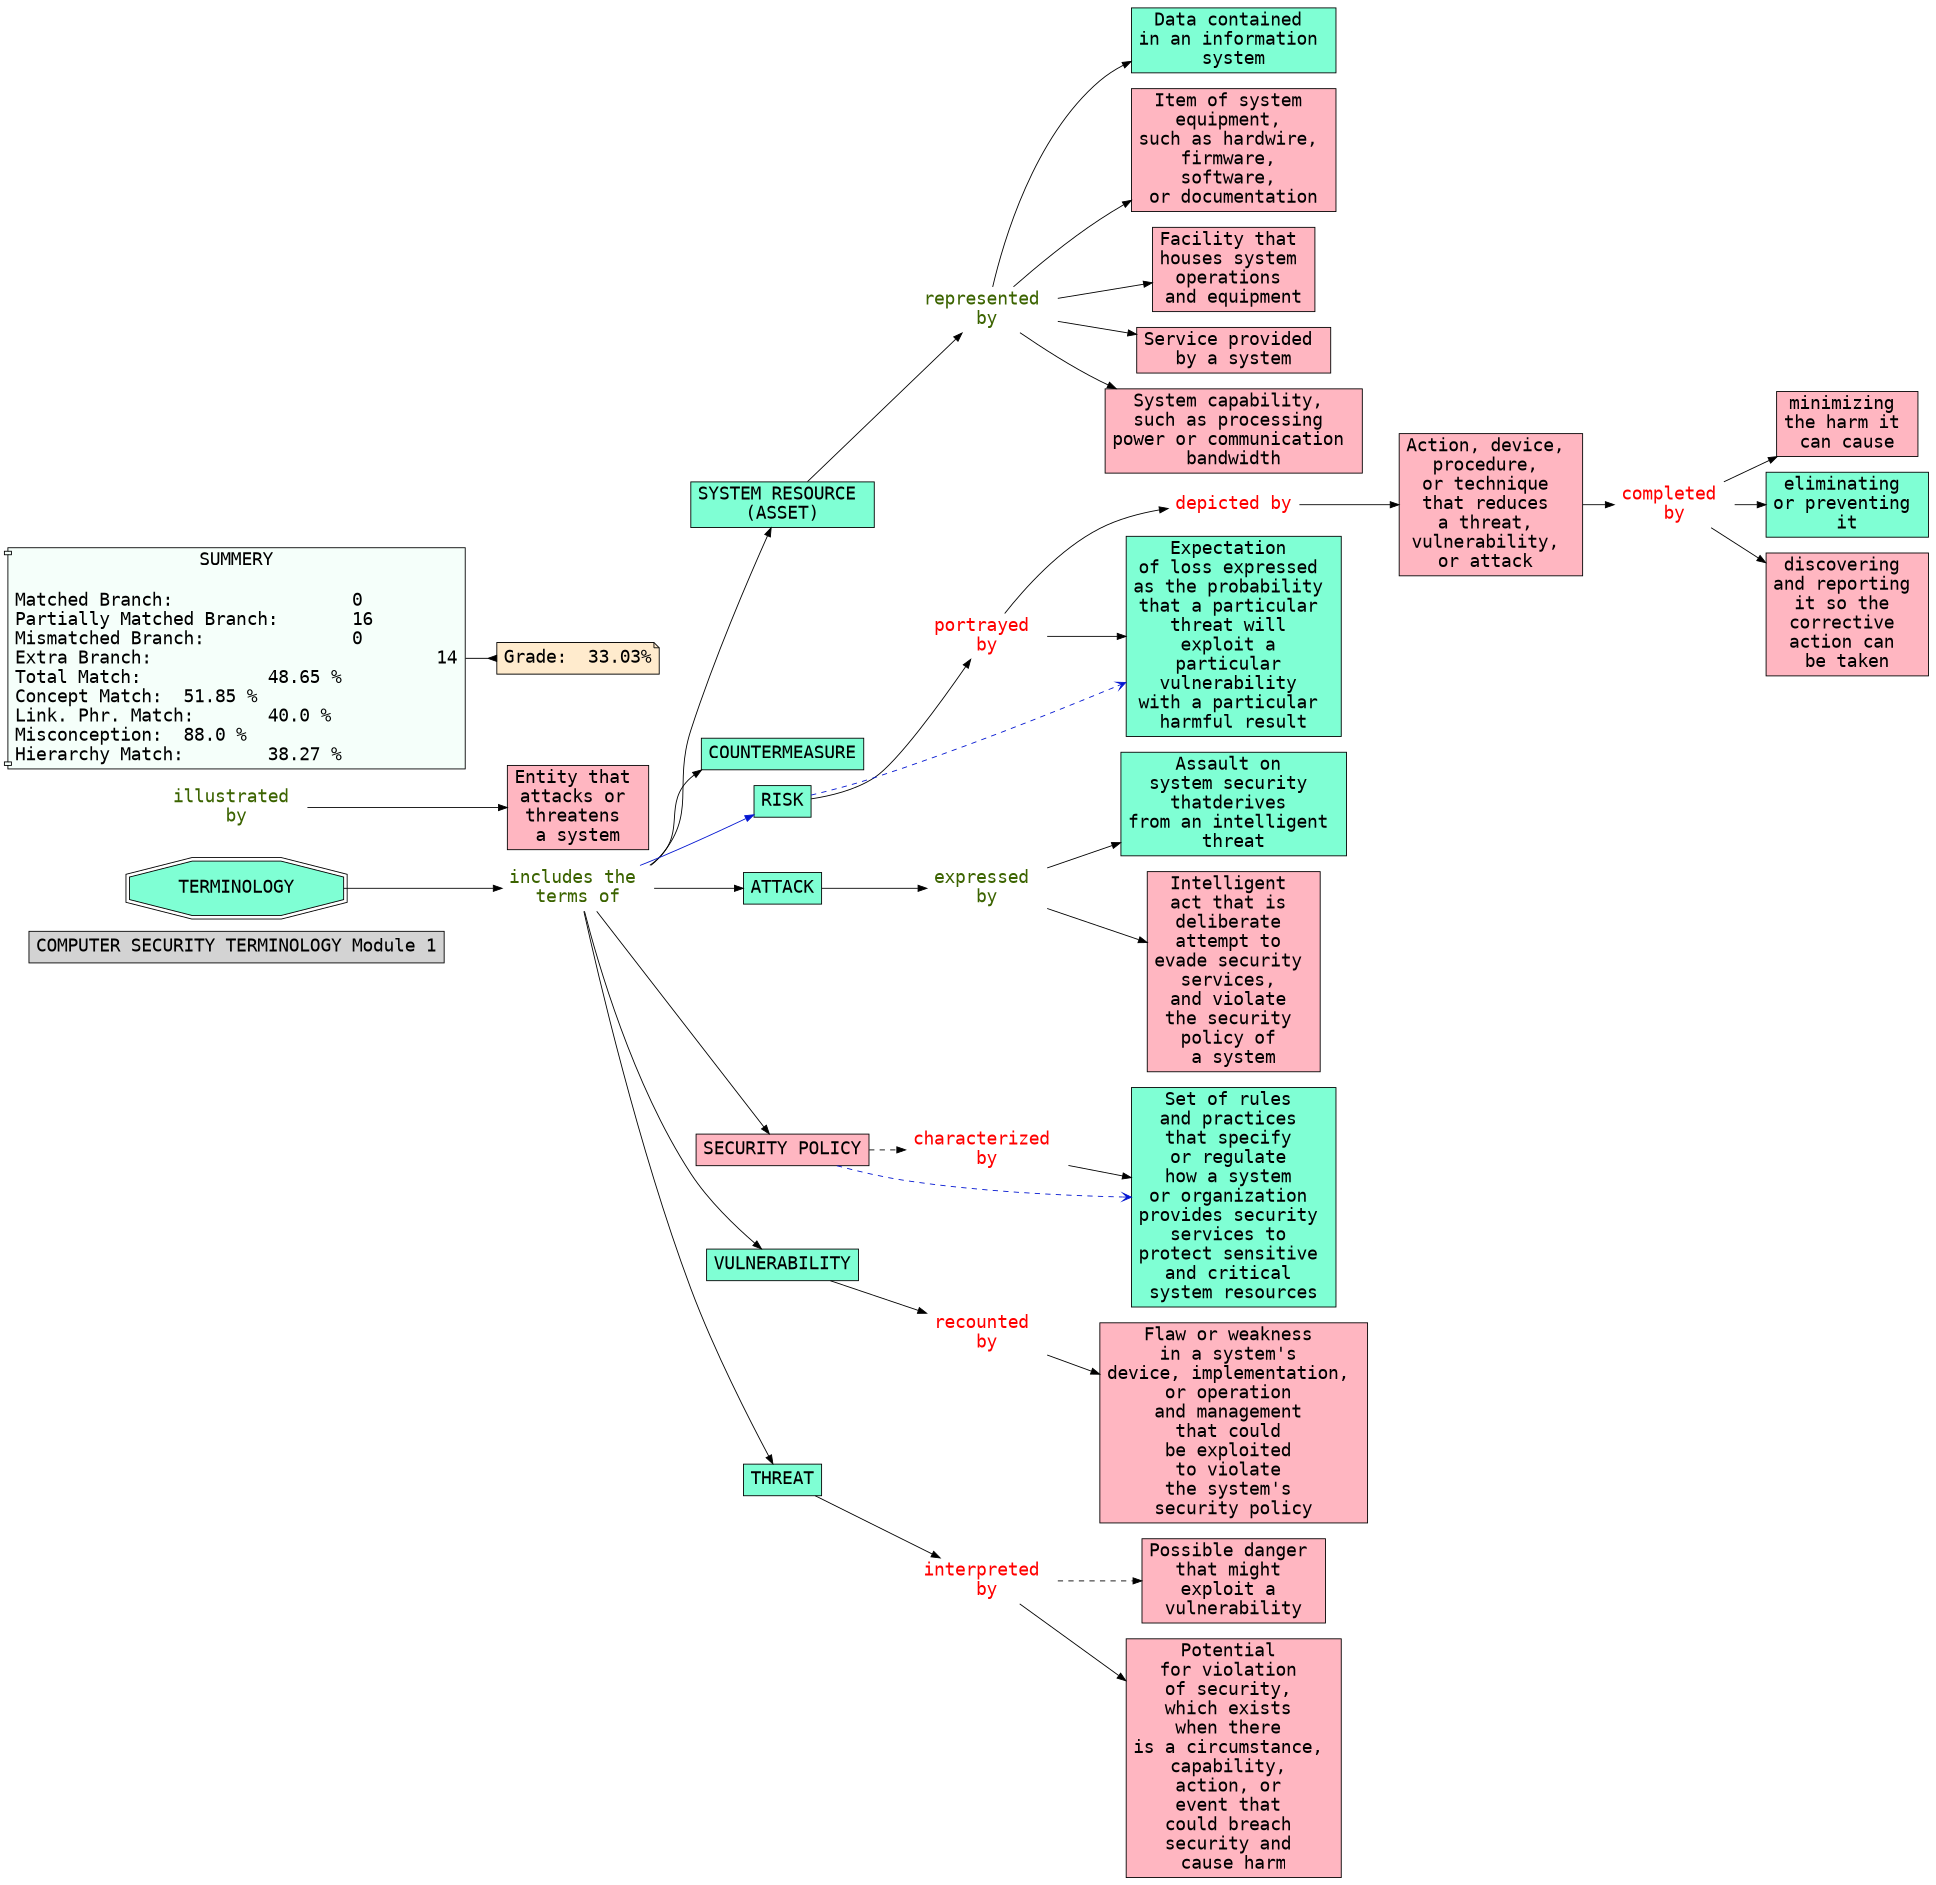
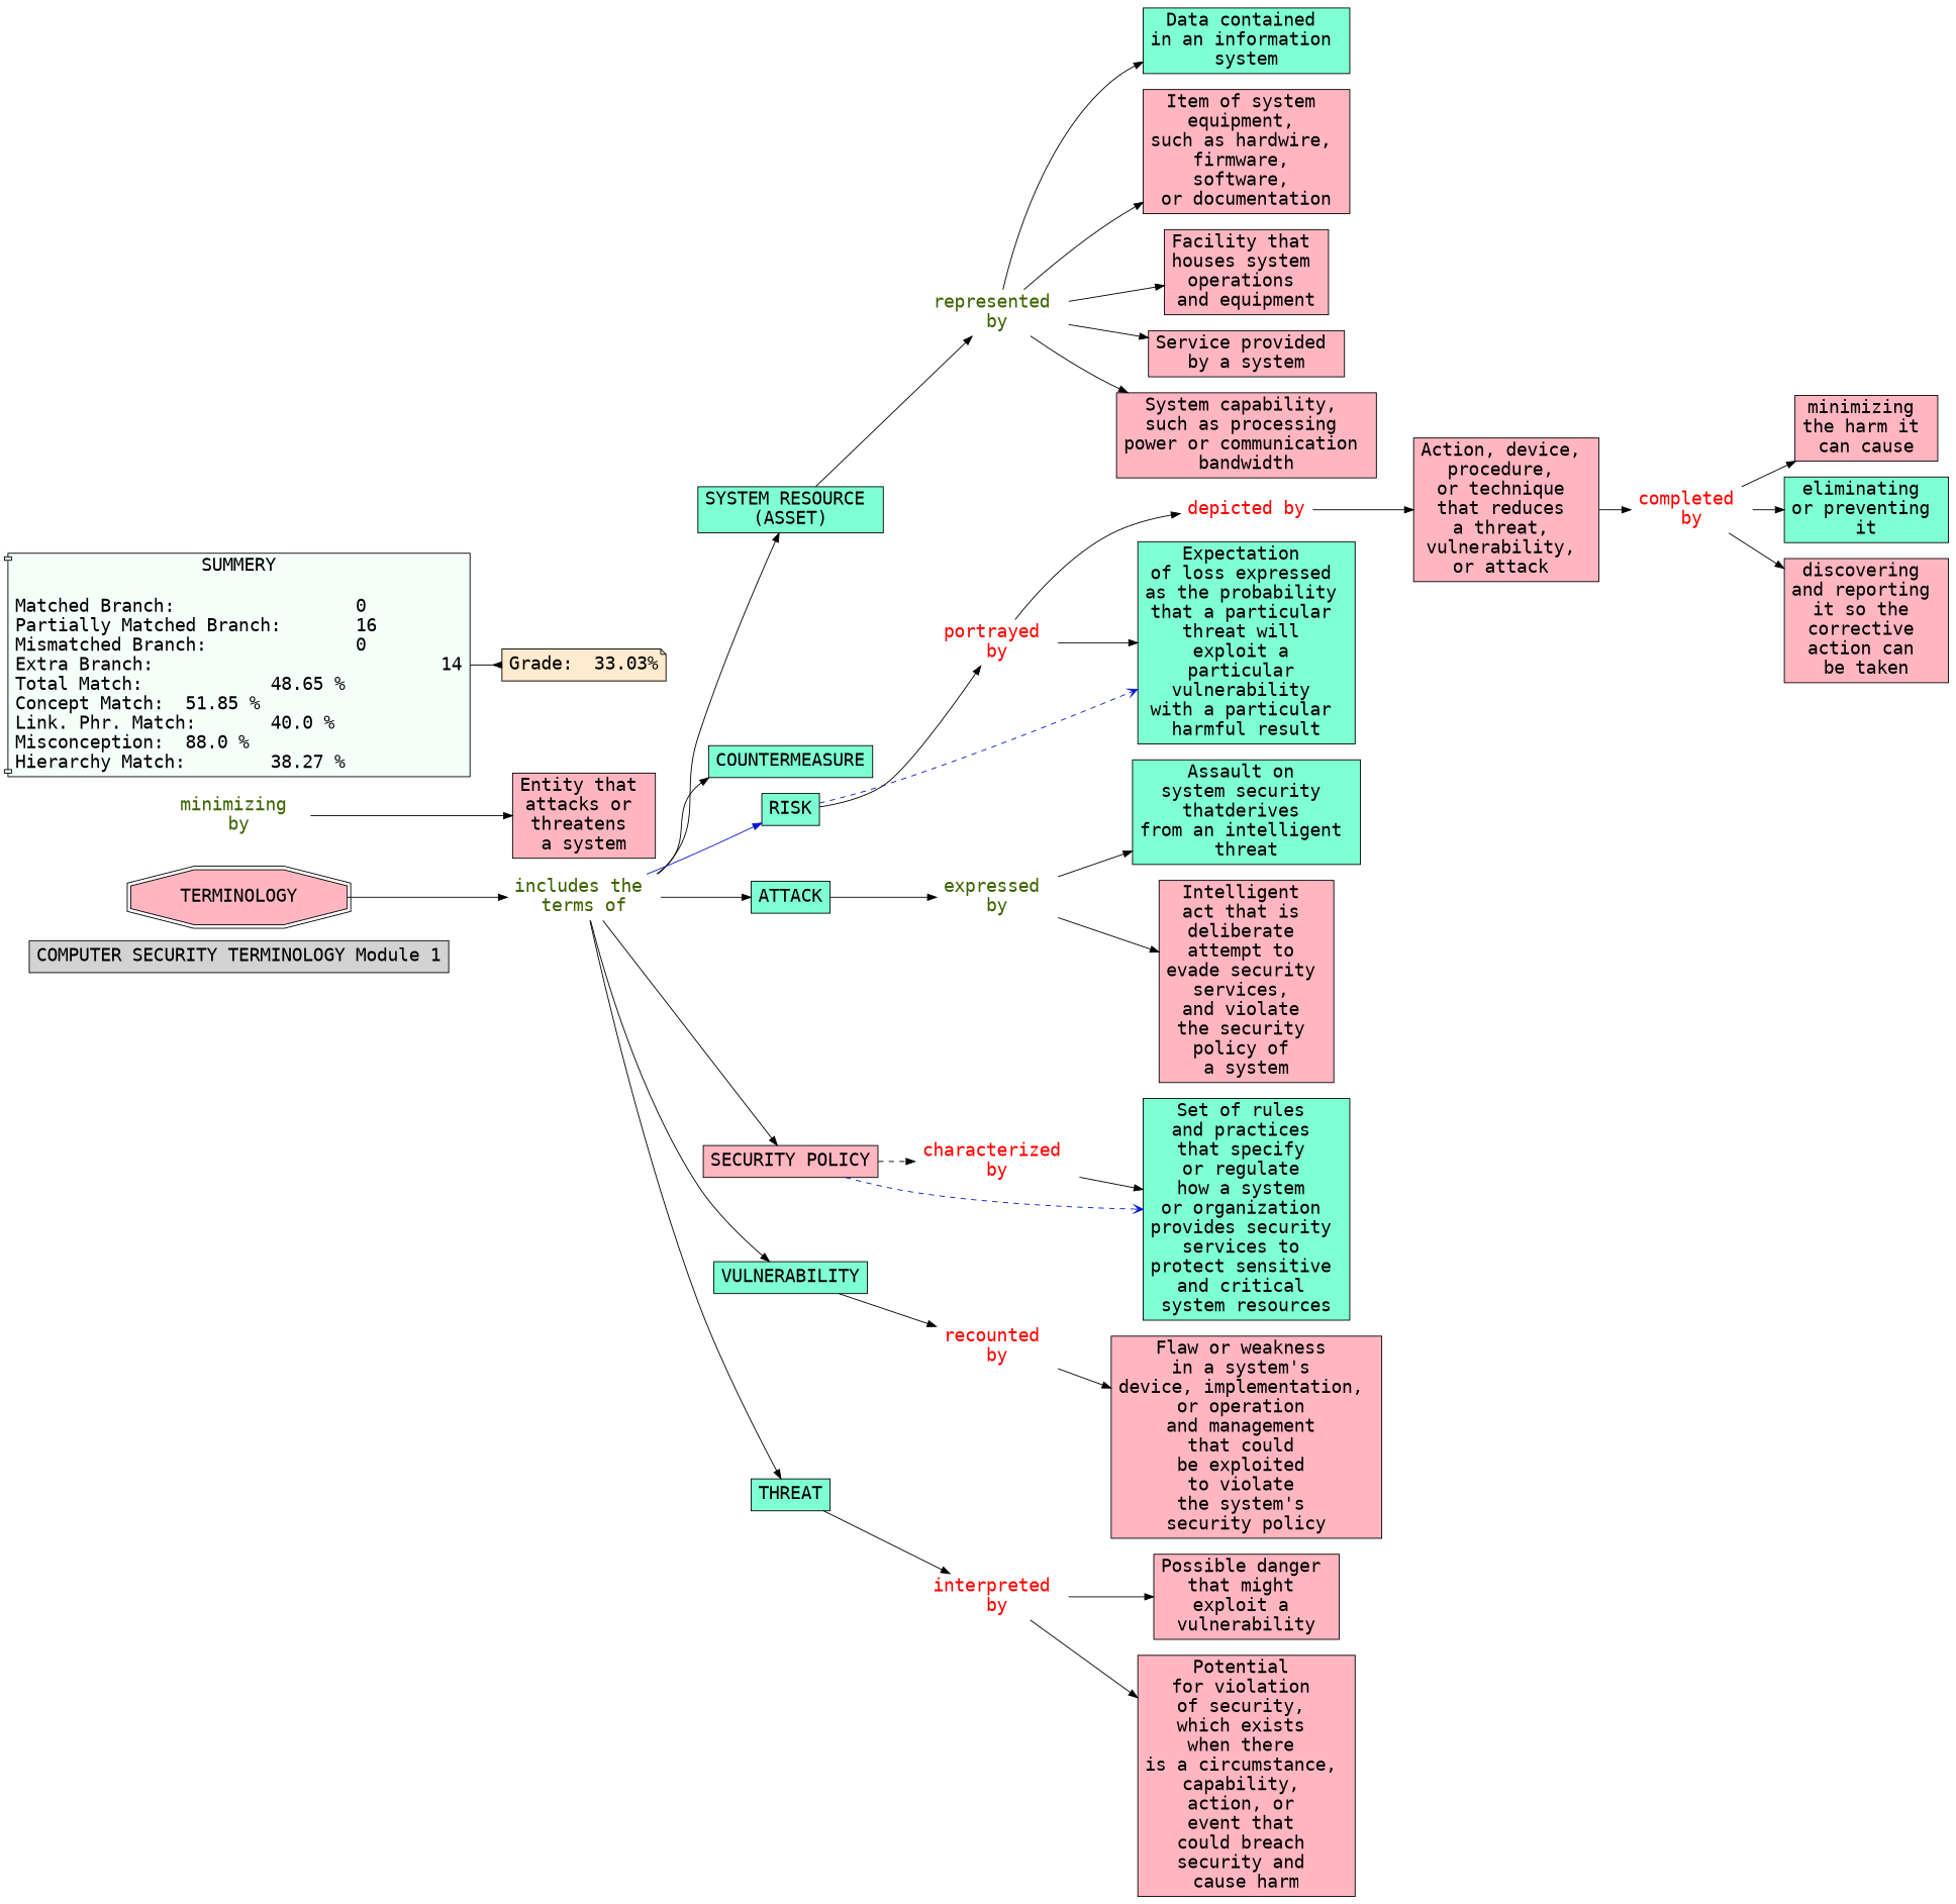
  digraph {
    fontname="DejaVu Sans Mono"
    rankdir=LR
    node [Gsplines=true fontname="DejaVu Sans Mono" fontsize=20 shape=rect style=filled fillcolor="#FFB6C1"]
    edge [constraint=true fontname="DejaVu Sans Mono"]
    n1 [label="COMPUTER SECURITY TERMINOLOGY Module 1" fillcolor=""]
    n2 [fillcolor=aquamarine label="Assault on \nsystem security \nthatderives \nfrom an intelligent \nthreat"]
    n3 [fillcolor=aquamarine label="SYSTEM RESOURCE \n(ASSET)"]
    n4 [fontcolor="#3B6300" label="represented \nby" shape=none style="" fillcolor=""]
    n5 [fillcolor=aquamarine label="Data contained \nin an information \nsystem"]
    n6 [label="Item of system \nequipment, \nsuch as hardwire, \nfirmware, \nsoftware, \nor documentation\n"]
    n7 [label="Facility that \nhouses system \noperations \nand equipment\n"]
    n8 [label="Service provided \nby a system\n"]
    n9 [label="System capability, \nsuch as processing \npower or communication \nbandwidth"]
    n10 [fillcolor=aquamarine label=COUNTERMEASURE]
    n11 [fontcolor=red label="depicted by\n" shape=none style="" fillcolor=""]
    n12 [label="Action, device, \nprocedure, \nor technique \nthat reduces \na threat, \nvulnerability, \nor attack \n"]
    n13 [fontcolor=red label="completed \nby" shape=none style="" fillcolor=""]
    n14 [fillcolor=aquamarine label=RISK]
    n15 [fontcolor=red label="portrayed \nby" shape=none style="" fillcolor=""]
    n16 [fillcolor=aquamarine label="Expectation \nof loss expressed \nas the probability \nthat a particular \nthreat will \nexploit a \nparticular \nvulnerability \nwith a particular \nharmful result\n"]
    n17 [fontcolor=red label="recounted \nby" shape=none style="" fillcolor=""]
    n18 [label="Flaw or weakness \nin a system's \ndevice, implementation, \nor operation \nand management \nthat could \nbe exploited \nto violate \nthe system's \nsecurity policy\n"]
    n19 [fontcolor=red label="characterized \nby" shape=none style="" fillcolor=""]
    n20 [fillcolor=aquamarine label="Set of rules \nand practices \nthat specify \nor regulate \nhow a system \nor organization \nprovides security \nservices to \nprotect sensitive \nand critical \nsystem resources\n"]
    n21 [fontcolor="#3B6300" label="includes the \nterms of" shape=none style="" fillcolor=""]
    n22 [fillcolor=aquamarine label=ATTACK]
    n23 [label="SECURITY POLICY\n"]
    n24 [fillcolor=aquamarine label=VULNERABILITY]
    n25 [fillcolor=aquamarine label=THREAT]
    n26 [fontcolor="#3B6300" label="expressed \nby" shape=none style="" fillcolor=""]
    n27 [fontcolor=red label="interpreted \nby" shape=none style="" fillcolor=""]
    n28 [label="Intelligent \nact that is \ndeliberate \nattempt to \nevade security \nservices, \nand violate \nthe security \npolicy of \na system"]
    n29 [label="minimizing \nthe harm it \ncan cause"]
    n30 [fillcolor=aquamarine label="eliminating \nor preventing \nit"]
    n31 [label="discovering \nand reporting \nit so the \ncorrective \naction can \nbe taken"]
    n32 [label="Possible danger \nthat might \nexploit a \nvulnerability"]
    n33 [label="Potential \nfor violation \nof security, \nwhich exists \nwhen there \nis a circumstance, \ncapability, \naction, or \nevent that \ncould breach \nsecurity and \ncause harm\n"]
-   n34 [fontcolor="#3B6300" label="illustrated \nby" shape=none style="" fillcolor=""]
+   n34 [fontcolor="#3B6300" label="minimizing \nby" shape=none style="" fillcolor=""]
    n35 [label="Entity that \nattacks or \nthreatens \na system"]
-   n36 [fillcolor=aquamarine label=TERMINOLOGY shape=doubleoctagon]
+   n36 [label=TERMINOLOGY shape=doubleoctagon]
    n37 [fillcolor="#F5FFFA" label="SUMMERY\n\nMatched Branch:			0\lPartially Matched Branch:	16\lMismatched Branch:		0\lExtra Branch:				14\lTotal Match:		48.65 %\lConcept Match:	51.85 %\lLink. Phr. Match:	40.0 %\lMisconception:	88.0 %\lHierarchy Match:	38.27 %\l" shape=component]
    n38 [fillcolor="#FFEBCD" label="Grade:	33.03%" shape=note]
    n3 -> n4
    n4 -> n5
    n4 -> n6
    n4 -> n7
    n4 -> n8
    n4 -> n9
    n11 -> n12
    n12 -> n13
    n13 -> n29
    n13 -> n30
    n13 -> n31
    n14 -> n15
    n14 -> n16 [arrowhead=open color="#0316D1" style=dashed]
    n15 -> n11
    n15 -> n16
    n17 -> n18
    n19 -> n20
    n21 -> n3
    n21 -> n10
    n21 -> n14 [color="#0316D1"]
    n21 -> n22
    n21 -> n23
    n21 -> n24
    n21 -> n25
    n22 -> n26
    n23 -> n19 [style=dashed]
    n23 -> n20 [arrowhead=open color="#0316D1" style=dashed]
    n24 -> n17
    n25 -> n27
    n26 -> n2
    n26 -> n28
-   n27 -> n32 [style=dashed]
+   n27 -> n32
    n27 -> n33
    n34 -> n35
    n36 -> n21
    n37 -> n38 [arrowhead=inv color=black]
  }
